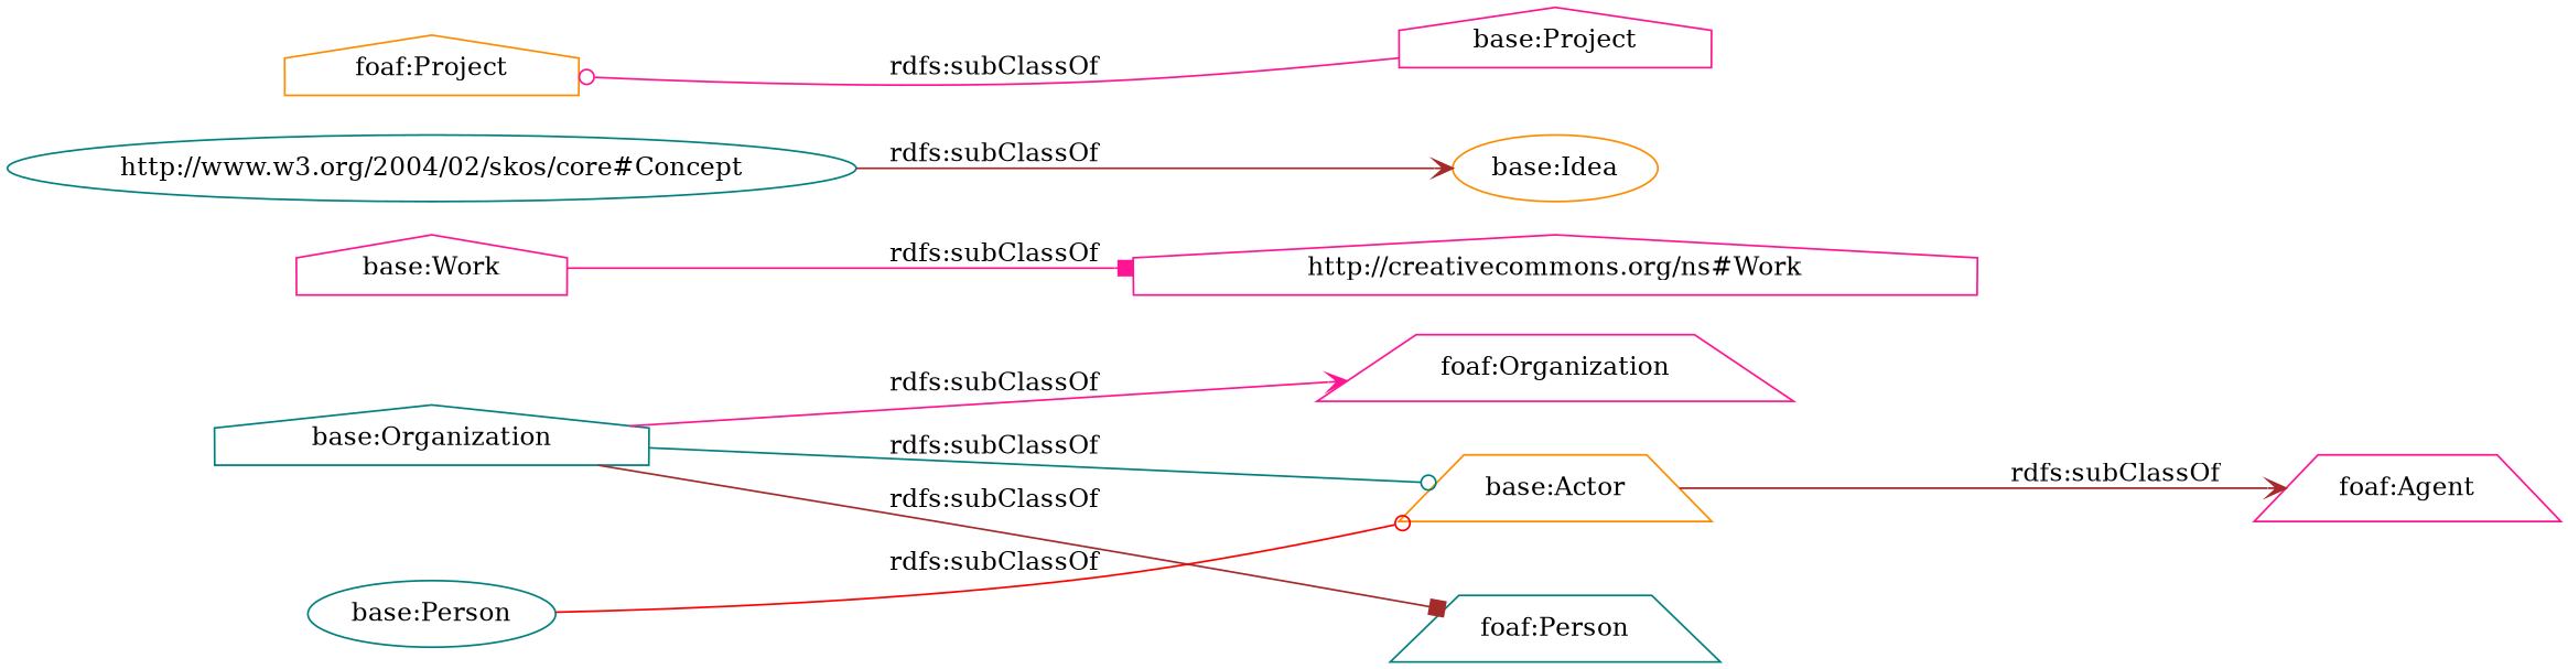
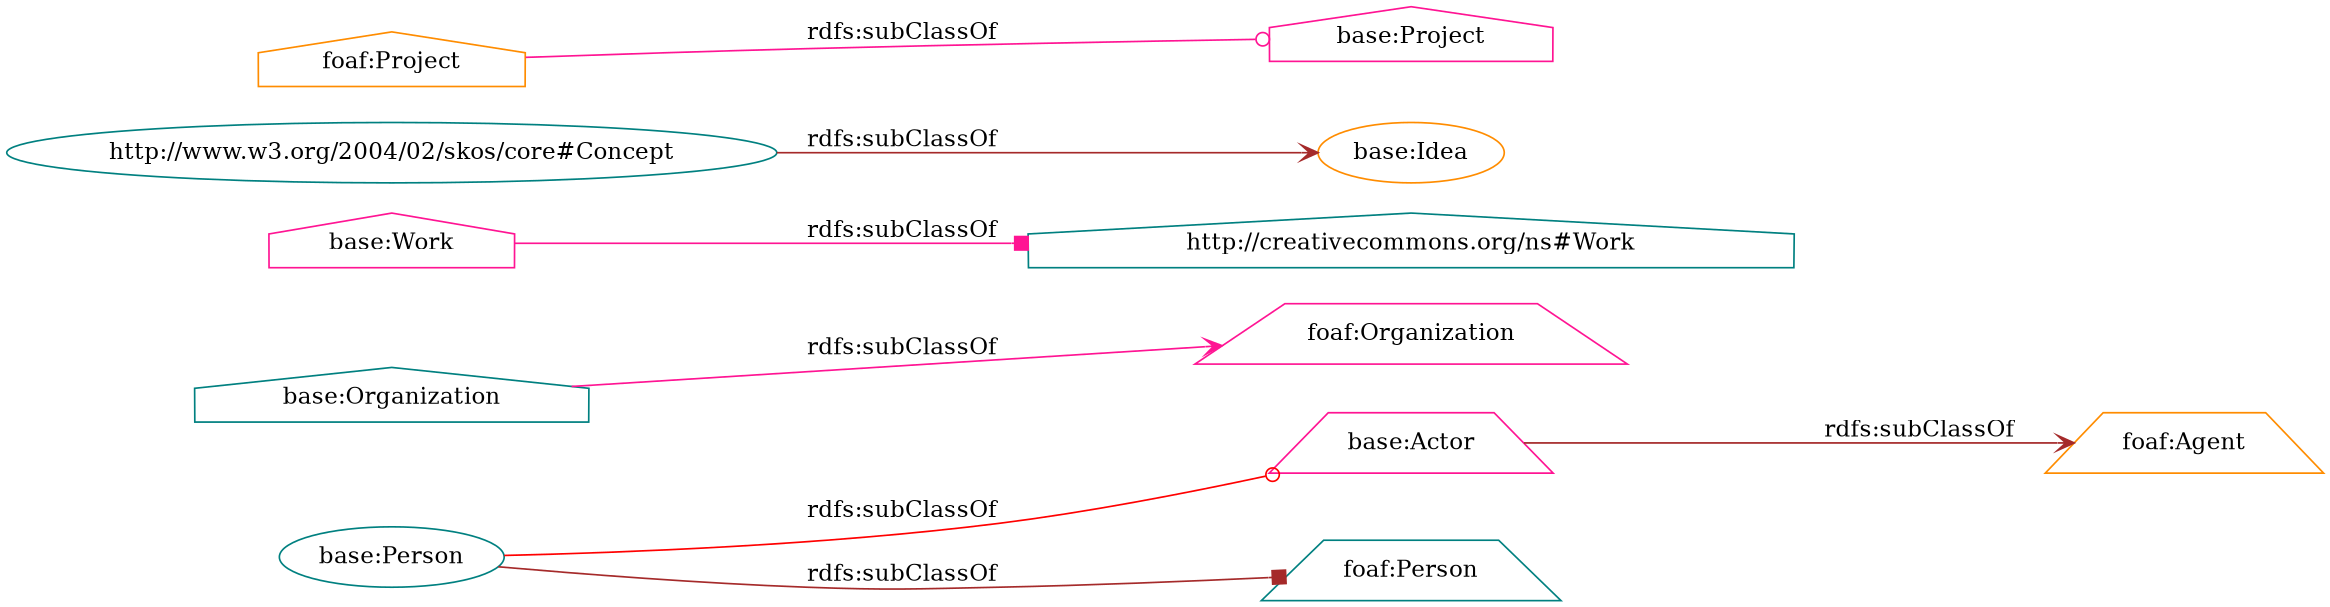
  digraph {
    rankdir=LR
    node [color=deeppink shape=house]
    edge [arrowhead=vee color=deeppink]
    "base:Organization" [color=teal]
    "foaf:Organization" [shape=trapezium]
-   "base:Actor" [color=darkorange shape=trapezium]
-   "foaf:Agent" [shape=trapezium]
+   "base:Actor" [shape=trapezium]
+   "foaf:Agent" [color=darkorange shape=trapezium]
    "base:Person" [color=teal shape=ellipse]
    "foaf:Person" [color=teal shape=trapezium]
    "base:Work"
-   "http://creativecommons.org/ns#Work"
+   "http://creativecommons.org/ns#Work" [color=teal]
    "base:Idea" [color=darkorange shape=ellipse]
    "http://www.w3.org/2004/02/skos/core#Concept" [color=teal shape=ellipse]
    "foaf:Project" [color=darkorange]
    "base:Project"
    "base:Organization" -> "foaf:Organization" [label="rdfs:subClassOf"]
-   "base:Organization" -> "base:Actor" [arrowhead=odot color=teal label="rdfs:subClassOf"]
    "base:Actor" -> "foaf:Agent" [color=brown label="rdfs:subClassOf"]
    "base:Person" -> "base:Actor" [arrowhead=odot color=red label="rdfs:subClassOf"]
-   "base:Organization" -> "foaf:Person" [arrowhead=box color=brown label="rdfs:subClassOf"]
+   "base:Person" -> "foaf:Person" [arrowhead=box color=brown label="rdfs:subClassOf"]
    "base:Work" -> "http://creativecommons.org/ns#Work" [arrowhead=box label="rdfs:subClassOf"]
    "http://www.w3.org/2004/02/skos/core#Concept" -> "base:Idea" [color=brown label="rdfs:subClassOf"]
-   "base:Project" -> "foaf:Project" [arrowhead=odot label="rdfs:subClassOf"]
+   "foaf:Project" -> "base:Project" [arrowhead=odot label="rdfs:subClassOf"]
  }
